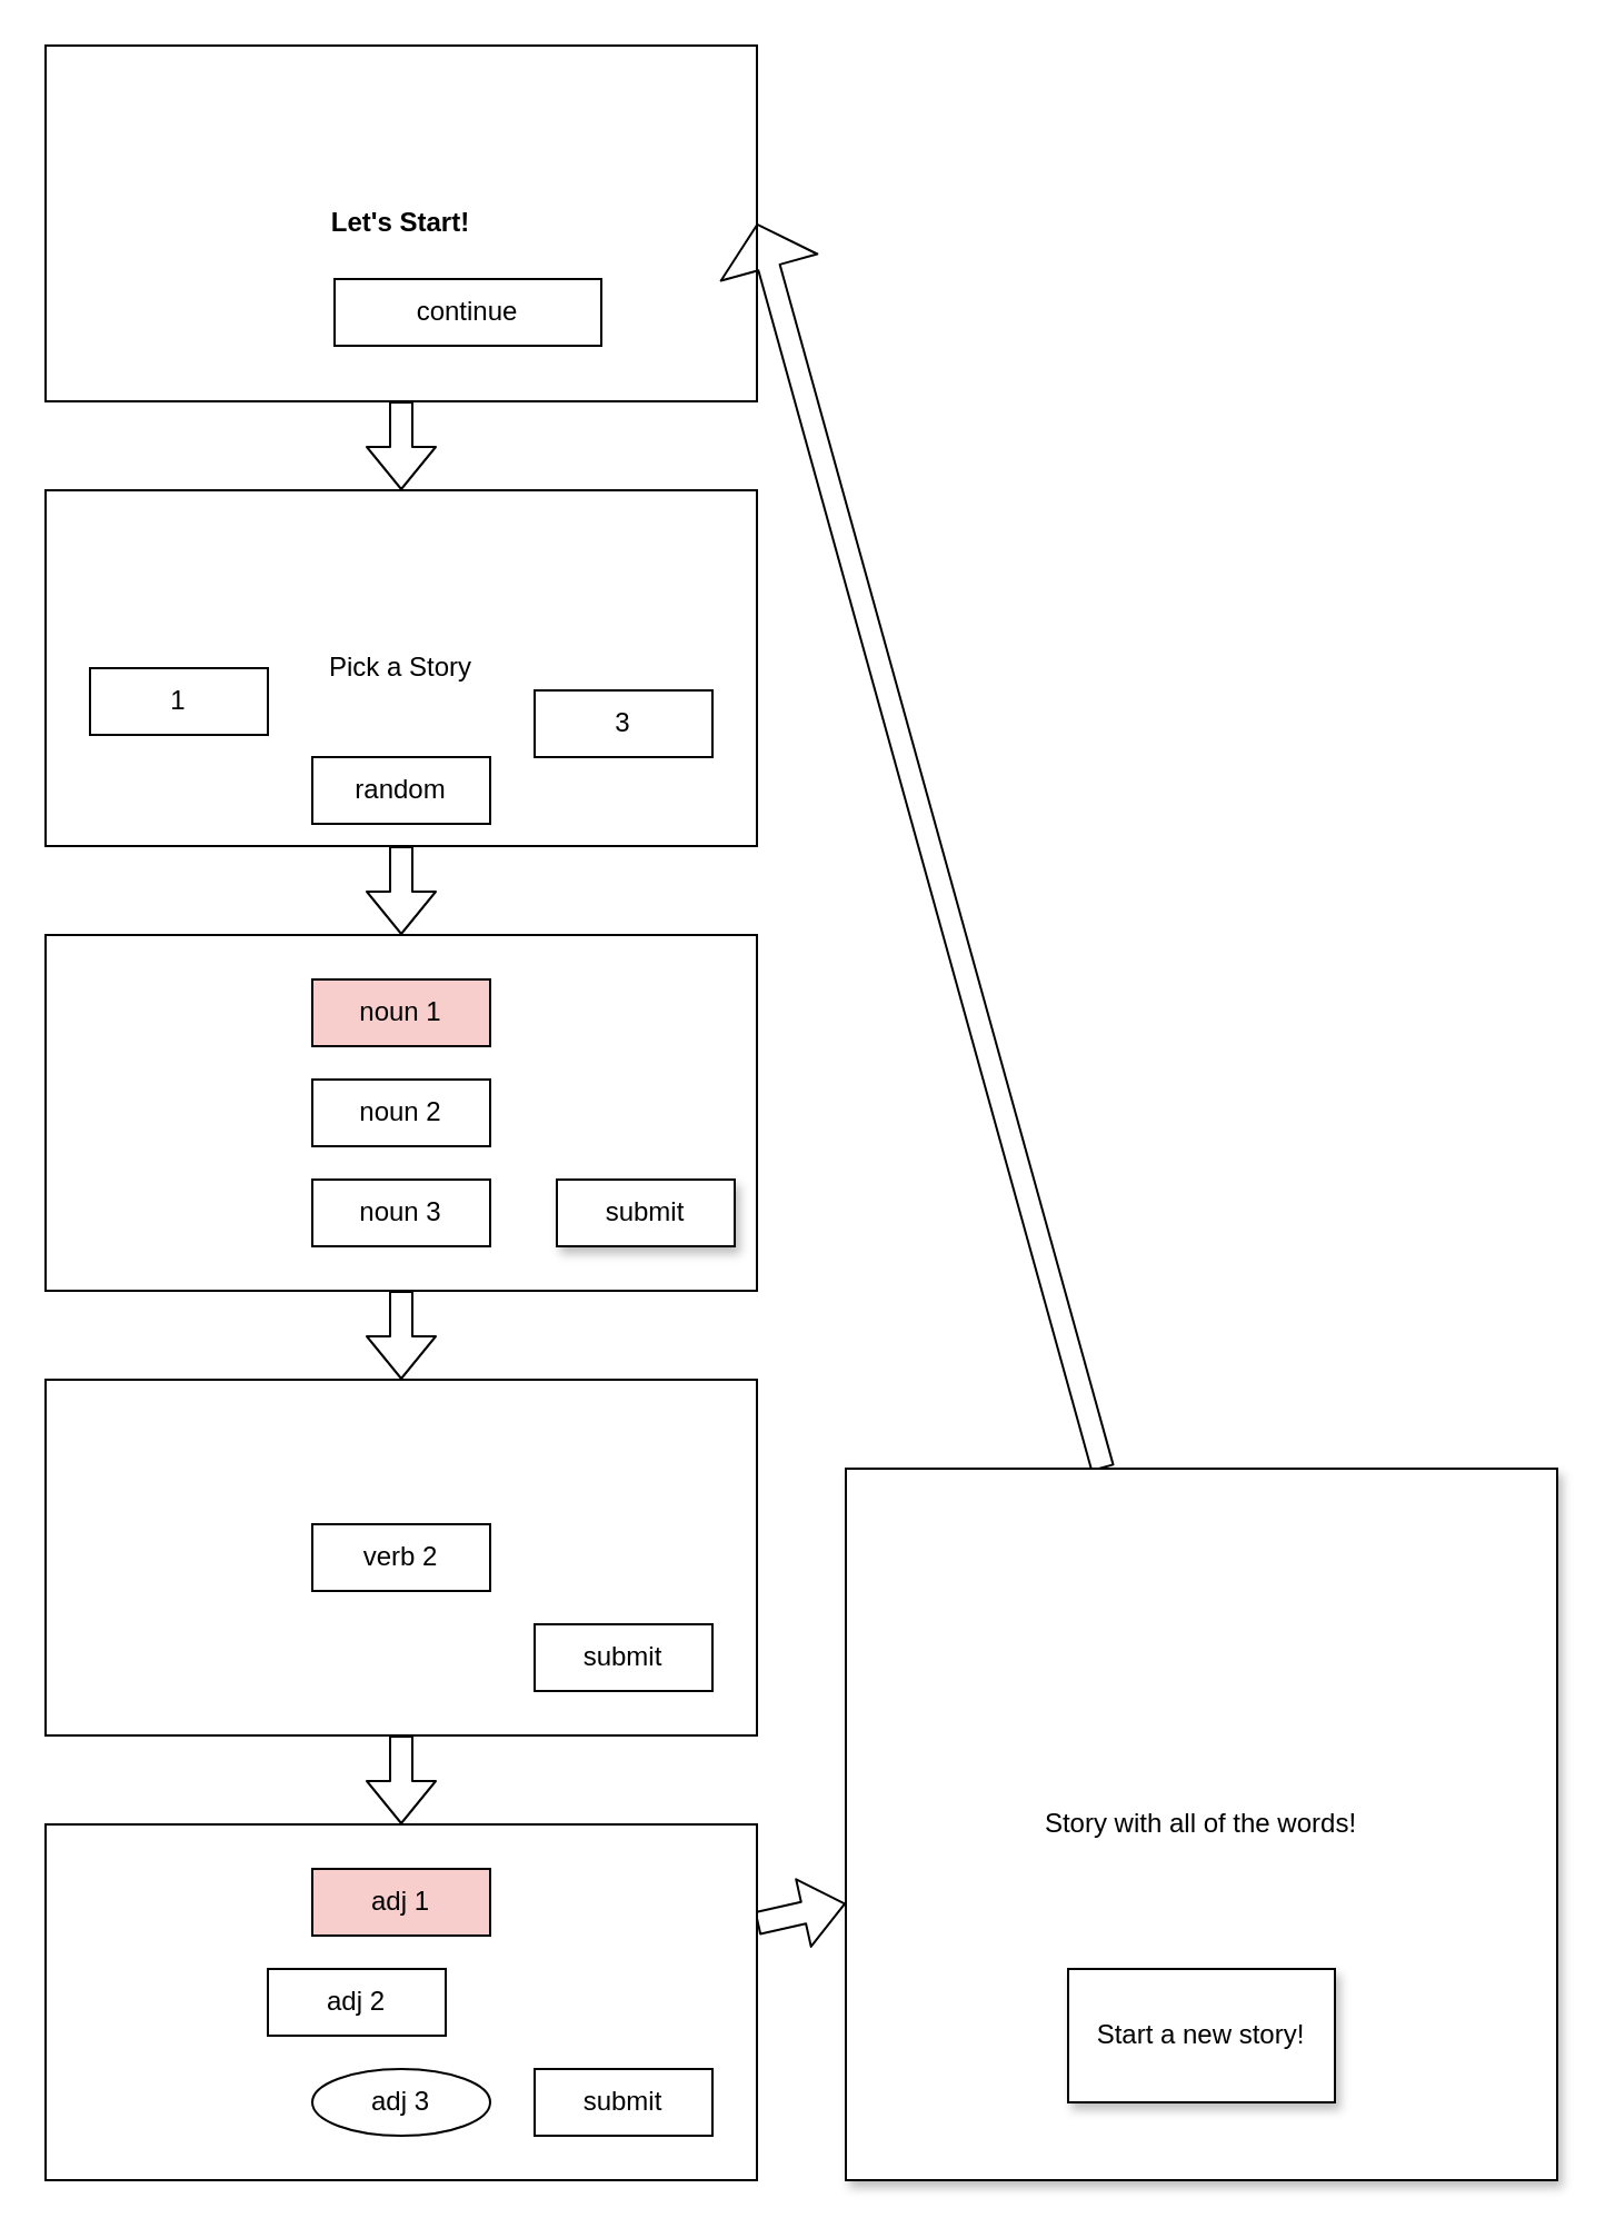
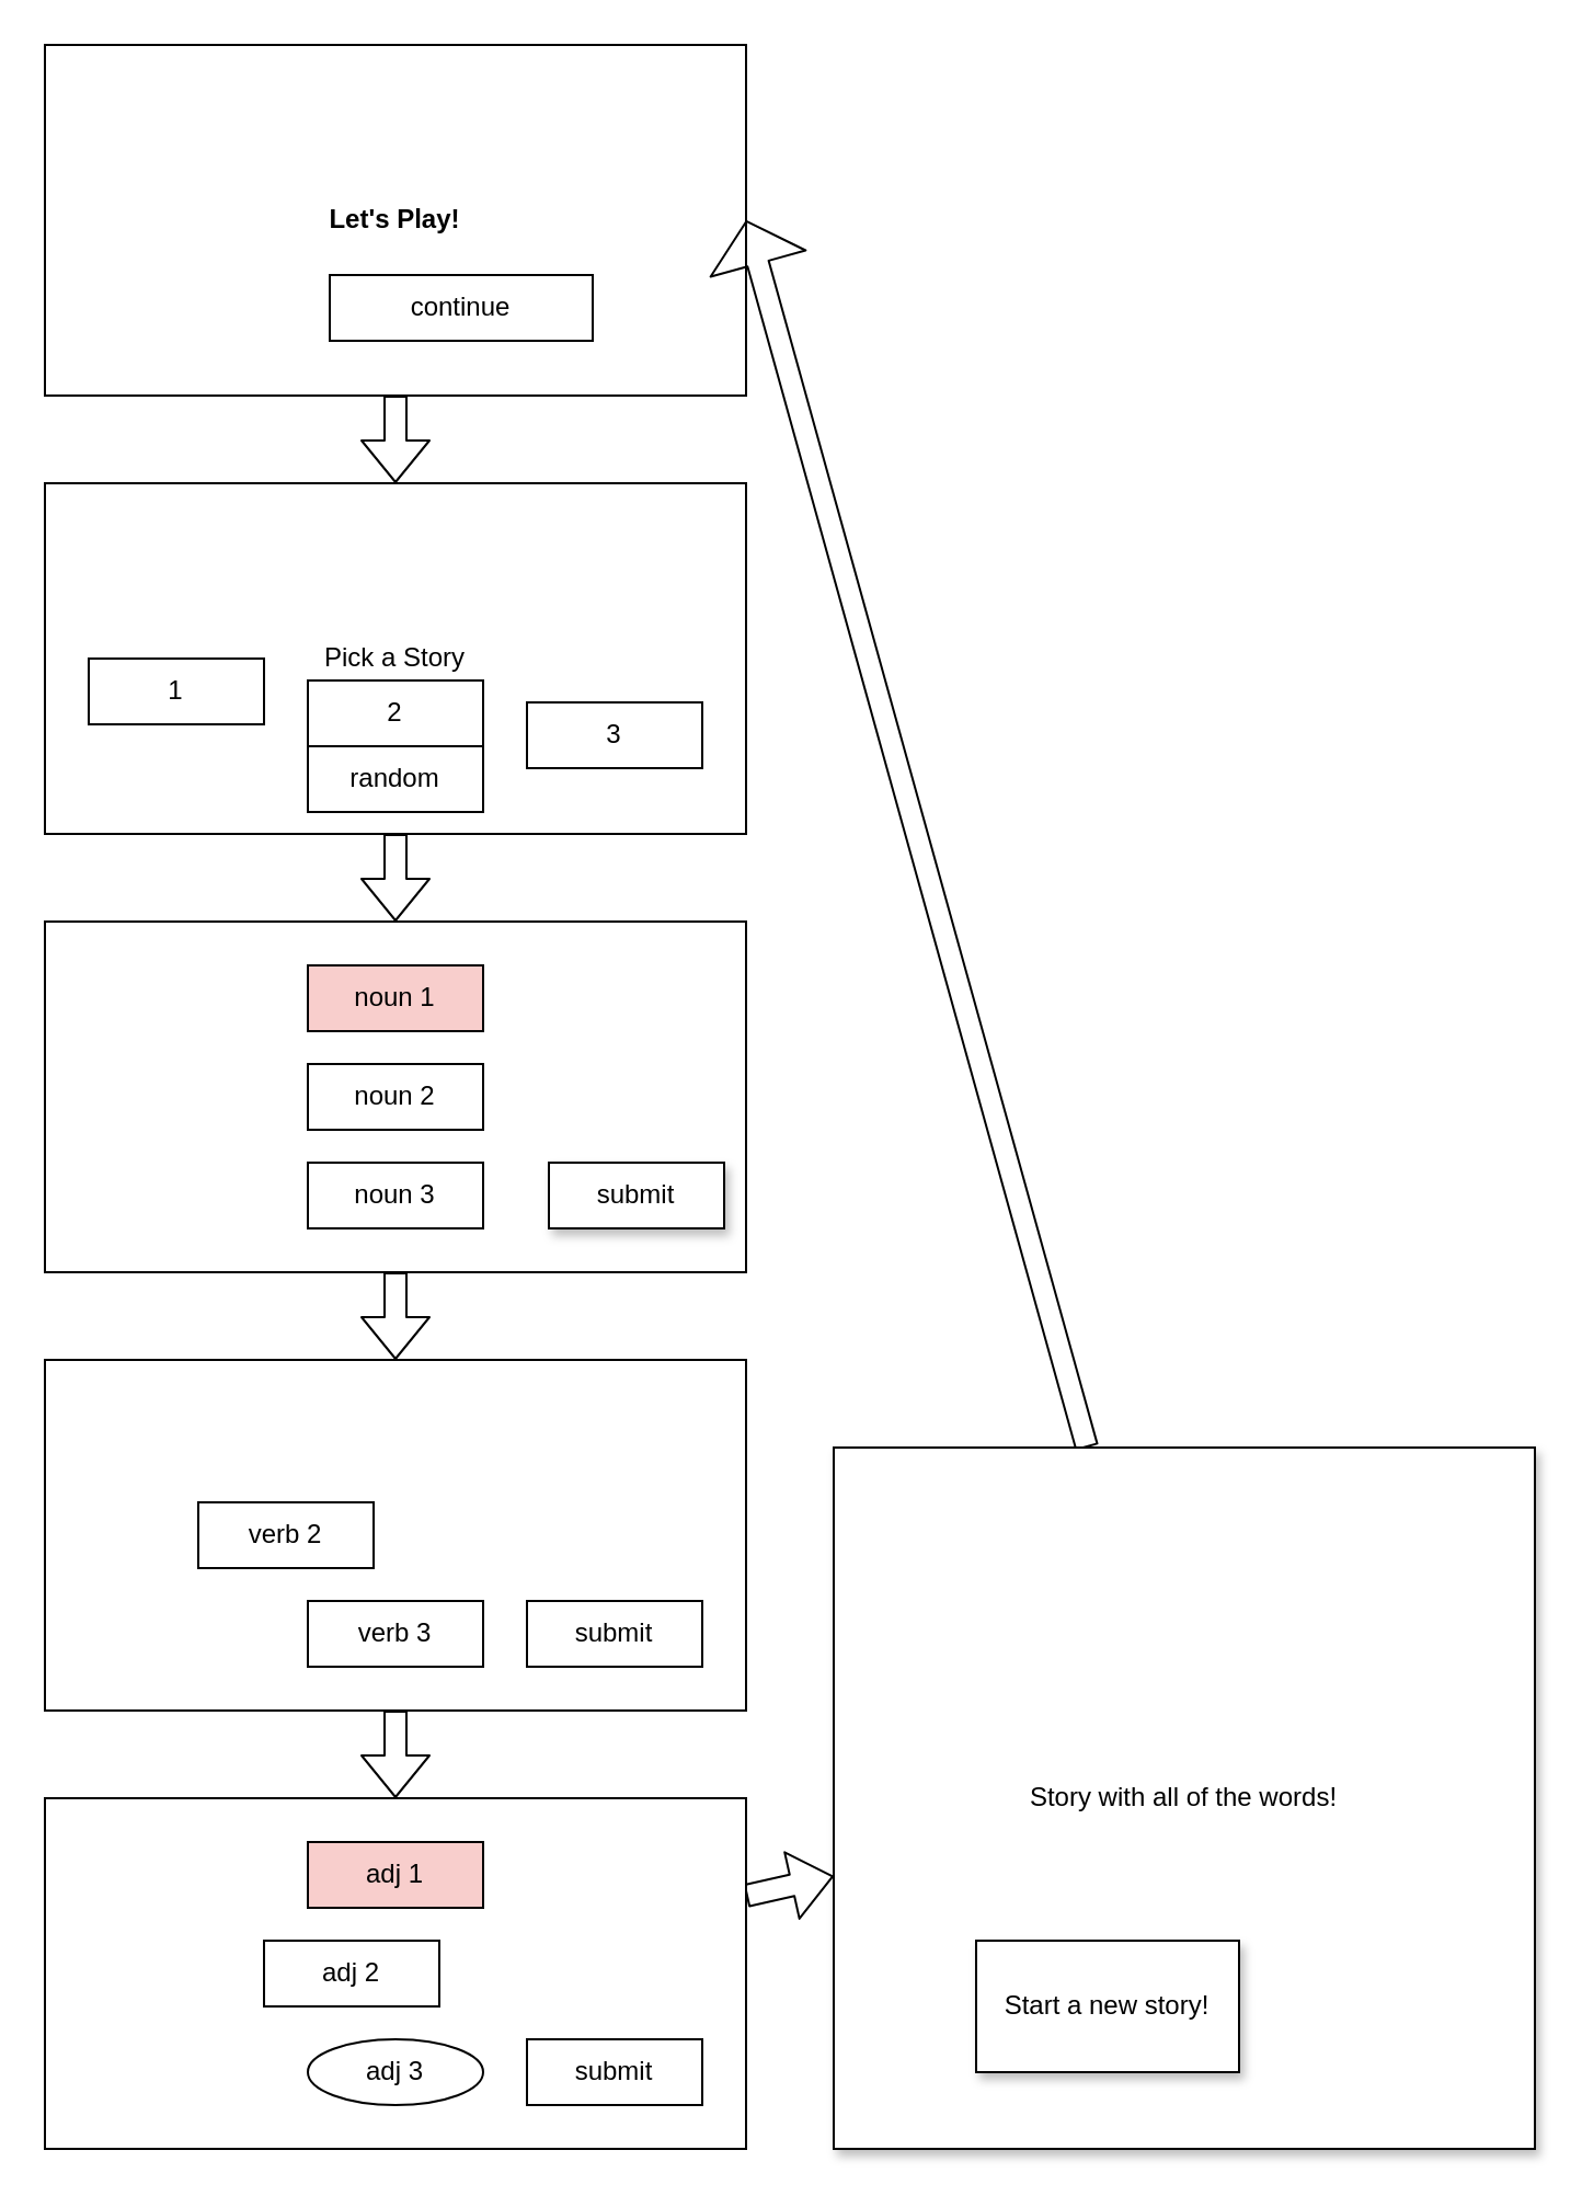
  <mxCell id="0" />
  <mxCell id="1" parent="0" />
  <mxCell id="2" value="" style="edgeStyle=none;shape=flexArrow;html=1;" edge="1" parent="1" source="3" target="6"><mxGeometry relative="1" as="geometry" /></mxCell>
- <mxCell id="3" value="Let's Start!" style="whiteSpace=wrap;html=1;fontStyle=1" parent="1" vertex="1"><mxGeometry x="20" y="20" width="320" height="160" as="geometry" /></mxCell>
+ <mxCell id="3" value="Let's Play!" style="whiteSpace=wrap;html=1;fontStyle=1" parent="1" vertex="1"><mxGeometry x="20" y="20" width="320" height="160" as="geometry" /></mxCell>
  <mxCell id="4" value="continue" style="whiteSpace=wrap;html=1;" parent="1" vertex="1"><mxGeometry x="150" y="125" width="120" height="30" as="geometry" /></mxCell>
  <mxCell id="5" value="" style="edgeStyle=none;shape=flexArrow;html=1;entryX=0.5;entryY=0;entryDx=0;entryDy=0;" edge="1" parent="1" source="6" target="12"><mxGeometry relative="1" as="geometry"><mxPoint x="180" y="430" as="targetPoint" /></mxGeometry></mxCell>
  <mxCell id="6" value="Pick a Story" style="whiteSpace=wrap;html=1;" vertex="1" parent="1"><mxGeometry x="20" y="220" width="320" height="160" as="geometry" /></mxCell>
  <mxCell id="7" value="1" style="whiteSpace=wrap;html=1;" vertex="1" parent="1"><mxGeometry x="40" y="300" width="80" height="30" as="geometry" /></mxCell>
- <mxCell id="9" value="3" style="whiteSpace=wrap;html=1;" vertex="1" parent="1"><mxGeometry x="240" y="310" width="80" height="30" as="geometry" /></mxCell>
+ <mxCell id="8" value="2" style="whiteSpace=wrap;html=1;" vertex="1" parent="1"><mxGeometry x="140" y="310" width="80" height="30" as="geometry" /></mxCell>
+ <mxCell id="9" value="3" style="whiteSpace=wrap;html=1;" vertex="1" parent="1"><mxGeometry x="240" y="320" width="80" height="30" as="geometry" /></mxCell>
  <mxCell id="10" value="random" style="whiteSpace=wrap;html=1;" vertex="1" parent="1"><mxGeometry x="140" y="340" width="80" height="30" as="geometry" /></mxCell>
  <mxCell id="11" value="" style="edgeStyle=none;shape=flexArrow;html=1;" edge="1" parent="1" source="12" target="16"><mxGeometry relative="1" as="geometry" /></mxCell>
  <mxCell id="12" value="" style="whiteSpace=wrap;html=1;" vertex="1" parent="1"><mxGeometry x="20" y="420" width="320" height="160" as="geometry" /></mxCell>
  <mxCell id="13" value="noun 1" style="whiteSpace=wrap;html=1;fillColor=#f8cecc;" vertex="1" parent="1"><mxGeometry x="140" y="440" width="80" height="30" as="geometry" /></mxCell>
  <mxCell id="14" value="noun 2" style="whiteSpace=wrap;html=1;" vertex="1" parent="1"><mxGeometry x="140" y="485" width="80" height="30" as="geometry" /></mxCell>
  <mxCell id="15" value="" style="edgeStyle=none;shape=flexArrow;html=1;" edge="1" parent="1" source="16" target="21"><mxGeometry relative="1" as="geometry" /></mxCell>
  <mxCell id="16" value="" style="whiteSpace=wrap;html=1;" vertex="1" parent="1"><mxGeometry x="20" y="620" width="320" height="160" as="geometry" /></mxCell>
  <mxCell id="17" value="noun 3" style="whiteSpace=wrap;html=1;" vertex="1" parent="1"><mxGeometry x="140" y="530" width="80" height="30" as="geometry" /></mxCell>
- <mxCell id="18" value="verb 2" style="whiteSpace=wrap;html=1;" vertex="1" parent="1"><mxGeometry x="140" y="685" width="80" height="30" as="geometry" /></mxCell>
+ <mxCell id="18" value="verb 2" style="whiteSpace=wrap;html=1;" vertex="1" parent="1"><mxGeometry x="90" y="685" width="80" height="30" as="geometry" /></mxCell>
+ <mxCell id="19" value="verb 3" style="whiteSpace=wrap;html=1;" vertex="1" parent="1"><mxGeometry x="140" y="730" width="80" height="30" as="geometry" /></mxCell>
  <mxCell id="20" value="" style="edgeStyle=none;shape=flexArrow;html=1;" edge="1" parent="1" source="21" target="29"><mxGeometry relative="1" as="geometry" /></mxCell>
  <mxCell id="21" value="" style="whiteSpace=wrap;html=1;" vertex="1" parent="1"><mxGeometry x="20" y="820" width="320" height="160" as="geometry" /></mxCell>
  <mxCell id="22" value="adj 1" style="whiteSpace=wrap;html=1;fillColor=#f8cecc;" vertex="1" parent="1"><mxGeometry x="140" y="840" width="80" height="30" as="geometry" /></mxCell>
  <mxCell id="23" value="adj 2" style="whiteSpace=wrap;html=1;" vertex="1" parent="1"><mxGeometry x="120" y="885" width="80" height="30" as="geometry" /></mxCell>
  <mxCell id="24" value="adj 3" style="ellipse;whiteSpace=wrap;html=1;" vertex="1" parent="1"><mxGeometry x="140" y="930" width="80" height="30" as="geometry" /></mxCell>
  <mxCell id="25" value="submit" style="whiteSpace=wrap;html=1;" vertex="1" parent="1"><mxGeometry x="240" y="930" width="80" height="30" as="geometry" /></mxCell>
  <mxCell id="26" value="submit" style="whiteSpace=wrap;html=1;" vertex="1" parent="1"><mxGeometry x="240" y="730" width="80" height="30" as="geometry" /></mxCell>
  <mxCell id="27" value="submit" style="whiteSpace=wrap;html=1;shadow=1;" vertex="1" parent="1"><mxGeometry x="250" y="530" width="80" height="30" as="geometry" /></mxCell>
  <mxCell id="28" style="edgeStyle=none;shape=flexArrow;html=1;endWidth=34;endSize=6.34;entryX=1;entryY=0.5;entryDx=0;entryDy=0;" edge="1" parent="1" source="29" target="3"><mxGeometry relative="1" as="geometry"><mxPoint x="540" y="100" as="targetPoint" /></mxGeometry></mxCell>
  <mxCell id="29" value="Story with all of the words!" style="whiteSpace=wrap;html=1;shadow=1;" vertex="1" parent="1"><mxGeometry x="380" y="660" width="320" height="320" as="geometry" /></mxCell>
- <mxCell id="30" value="Start a new story!" style="whiteSpace=wrap;html=1;shadow=1;" vertex="1" parent="1"><mxGeometry x="480" y="885" width="120" height="60" as="geometry" /></mxCell>
+ <mxCell id="30" value="Start a new story!" style="whiteSpace=wrap;html=1;shadow=1;" vertex="1" parent="1"><mxGeometry x="445" y="885" width="120" height="60" as="geometry" /></mxCell>
